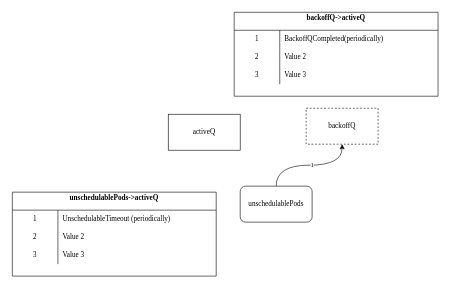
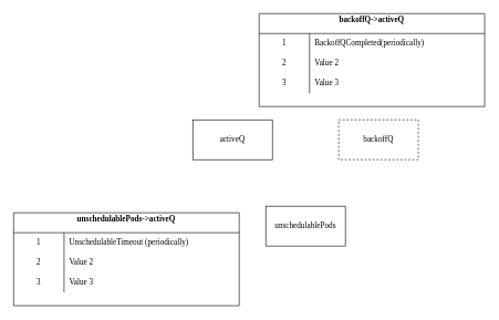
  <mxCell id="0" />
  <mxCell id="1" parent="0" />
- <mxCell id="2" value="&lt;span style=&quot;font-size: 12px&quot;&gt;activeQ&lt;/span&gt;" style="rounded=0;whiteSpace=wrap;html=1;fontFamily=Comic Sans MS;" vertex="1" parent="1"><mxGeometry x="280" y="190" width="120" height="60" as="geometry" /></mxCell>
+ <mxCell id="2" value="&lt;span style=&quot;font-size: 12px&quot;&gt;activeQ&lt;/span&gt;" style="rounded=0;whiteSpace=wrap;html=1;fontFamily=Comic Sans MS;" vertex="1" parent="1"><mxGeometry x="290" y="180" width="120" height="60" as="geometry" /></mxCell>
  <mxCell id="3" value="&lt;span style=&quot;font-size: 12px&quot;&gt;backoffQ&lt;/span&gt;" style="rounded=0;whiteSpace=wrap;html=1;fontFamily=Comic Sans MS;dashed=1;" vertex="1" parent="1"><mxGeometry x="510" y="180" width="120" height="60" as="geometry" /></mxCell>
- <mxCell id="4" style="edgeStyle=orthogonalEdgeStyle;rounded=0;orthogonalLoop=1;jettySize=auto;html=1;entryX=0.5;entryY=1;entryDx=0;entryDy=0;fontFamily=Comic Sans MS;curved=1;" edge="1" parent="1" source="6" target="3"><mxGeometry relative="1" as="geometry" /></mxCell>
- <mxCell id="5" value="1" style="edgeLabel;html=1;align=center;verticalAlign=middle;resizable=0;points=[];fontFamily=Comic Sans MS;" vertex="1" connectable="0" parent="4"><mxGeometry x="0.172" y="1" relative="1" as="geometry"><mxPoint x="-11" as="offset" /></mxGeometry></mxCell>
- <mxCell id="6" value="&lt;span style=&quot;font-size: 12px&quot;&gt;unschedulablePods&lt;/span&gt;" style="whiteSpace=wrap;html=1;fontFamily=Comic Sans MS;rounded=1;" vertex="1" parent="1"><mxGeometry x="400" y="310" width="120" height="60" as="geometry" /></mxCell>
+ <mxCell id="6" value="&lt;span style=&quot;font-size: 12px&quot;&gt;unschedulablePods&lt;/span&gt;" style="rounded=0;whiteSpace=wrap;html=1;fontFamily=Comic Sans MS;" vertex="1" parent="1"><mxGeometry x="400" y="310" width="120" height="60" as="geometry" /></mxCell>
  <mxCell id="7" value="unschedulablePods-&gt;activeQ&#10; " style="shape=table;startSize=30;container=1;collapsible=0;childLayout=tableLayout;fixedRows=1;rowLines=0;fontStyle=1;fontFamily=Comic Sans MS;" vertex="1" parent="1"><mxGeometry x="20" y="320" width="340" height="140" as="geometry" /></mxCell>
  <mxCell id="8" value="" style="shape=tableRow;horizontal=0;startSize=0;swimlaneHead=0;swimlaneBody=0;top=0;left=0;bottom=0;right=0;collapsible=0;dropTarget=0;fillColor=none;points=[[0,0.5],[1,0.5]];portConstraint=eastwest;fontFamily=Comic Sans MS;" vertex="1" parent="7"><mxGeometry y="30" width="340" height="30" as="geometry" /></mxCell>
  <mxCell id="9" value="1" style="shape=partialRectangle;html=1;whiteSpace=wrap;connectable=0;fillColor=none;top=0;left=0;bottom=0;right=0;overflow=hidden;pointerEvents=1;fontFamily=Comic Sans MS;" vertex="1" parent="8"><mxGeometry width="76" height="30" as="geometry"><mxRectangle width="76" height="30" as="alternateBounds" /></mxGeometry></mxCell>
  <mxCell id="10" value="UnschedulableTimeout (periodically)" style="shape=partialRectangle;html=1;whiteSpace=wrap;connectable=0;fillColor=none;top=0;left=0;bottom=0;right=0;align=left;spacingLeft=6;overflow=hidden;fontFamily=Comic Sans MS;" vertex="1" parent="8"><mxGeometry x="76" width="264" height="30" as="geometry"><mxRectangle width="264" height="30" as="alternateBounds" /></mxGeometry></mxCell>
  <mxCell id="11" value="" style="shape=tableRow;horizontal=0;startSize=0;swimlaneHead=0;swimlaneBody=0;top=0;left=0;bottom=0;right=0;collapsible=0;dropTarget=0;fillColor=none;points=[[0,0.5],[1,0.5]];portConstraint=eastwest;fontFamily=Comic Sans MS;" vertex="1" parent="7"><mxGeometry y="60" width="340" height="30" as="geometry" /></mxCell>
  <mxCell id="12" value="2" style="shape=partialRectangle;html=1;whiteSpace=wrap;connectable=0;fillColor=none;top=0;left=0;bottom=0;right=0;overflow=hidden;fontFamily=Comic Sans MS;" vertex="1" parent="11"><mxGeometry width="76" height="30" as="geometry"><mxRectangle width="76" height="30" as="alternateBounds" /></mxGeometry></mxCell>
  <mxCell id="13" value="Value 2" style="shape=partialRectangle;html=1;whiteSpace=wrap;connectable=0;fillColor=none;top=0;left=0;bottom=0;right=0;align=left;spacingLeft=6;overflow=hidden;fontFamily=Comic Sans MS;" vertex="1" parent="11"><mxGeometry x="76" width="264" height="30" as="geometry"><mxRectangle width="264" height="30" as="alternateBounds" /></mxGeometry></mxCell>
  <mxCell id="14" value="" style="shape=tableRow;horizontal=0;startSize=0;swimlaneHead=0;swimlaneBody=0;top=0;left=0;bottom=0;right=0;collapsible=0;dropTarget=0;fillColor=none;points=[[0,0.5],[1,0.5]];portConstraint=eastwest;fontFamily=Comic Sans MS;" vertex="1" parent="7"><mxGeometry y="90" width="340" height="30" as="geometry" /></mxCell>
  <mxCell id="15" value="3" style="shape=partialRectangle;html=1;whiteSpace=wrap;connectable=0;fillColor=none;top=0;left=0;bottom=0;right=0;overflow=hidden;fontFamily=Comic Sans MS;" vertex="1" parent="14"><mxGeometry width="76" height="30" as="geometry"><mxRectangle width="76" height="30" as="alternateBounds" /></mxGeometry></mxCell>
  <mxCell id="16" value="Value 3" style="shape=partialRectangle;html=1;whiteSpace=wrap;connectable=0;fillColor=none;top=0;left=0;bottom=0;right=0;align=left;spacingLeft=6;overflow=hidden;fontFamily=Comic Sans MS;" vertex="1" parent="14"><mxGeometry x="76" width="264" height="30" as="geometry"><mxRectangle width="264" height="30" as="alternateBounds" /></mxGeometry></mxCell>
  <mxCell id="17" value="backoffQ-&gt;activeQ&#10; " style="shape=table;startSize=30;container=1;collapsible=0;childLayout=tableLayout;fixedRows=1;rowLines=0;fontStyle=1;fontFamily=Comic Sans MS;" vertex="1" parent="1"><mxGeometry x="390" y="20" width="340" height="140" as="geometry" /></mxCell>
  <mxCell id="18" value="" style="shape=tableRow;horizontal=0;startSize=0;swimlaneHead=0;swimlaneBody=0;top=0;left=0;bottom=0;right=0;collapsible=0;dropTarget=0;fillColor=none;points=[[0,0.5],[1,0.5]];portConstraint=eastwest;fontFamily=Comic Sans MS;" vertex="1" parent="17"><mxGeometry y="30" width="340" height="30" as="geometry" /></mxCell>
  <mxCell id="19" value="1" style="shape=partialRectangle;html=1;whiteSpace=wrap;connectable=0;fillColor=none;top=0;left=0;bottom=0;right=0;overflow=hidden;pointerEvents=1;fontFamily=Comic Sans MS;" vertex="1" parent="18"><mxGeometry width="76" height="30" as="geometry"><mxRectangle width="76" height="30" as="alternateBounds" /></mxGeometry></mxCell>
  <mxCell id="20" value="BackoffQCompleted(periodically)" style="shape=partialRectangle;html=1;whiteSpace=wrap;connectable=0;fillColor=none;top=0;left=0;bottom=0;right=0;align=left;spacingLeft=6;overflow=hidden;fontFamily=Comic Sans MS;" vertex="1" parent="18"><mxGeometry x="76" width="264" height="30" as="geometry"><mxRectangle width="264" height="30" as="alternateBounds" /></mxGeometry></mxCell>
  <mxCell id="21" value="" style="shape=tableRow;horizontal=0;startSize=0;swimlaneHead=0;swimlaneBody=0;top=0;left=0;bottom=0;right=0;collapsible=0;dropTarget=0;fillColor=none;points=[[0,0.5],[1,0.5]];portConstraint=eastwest;fontFamily=Comic Sans MS;" vertex="1" parent="17"><mxGeometry y="60" width="340" height="30" as="geometry" /></mxCell>
  <mxCell id="22" value="2" style="shape=partialRectangle;html=1;whiteSpace=wrap;connectable=0;fillColor=none;top=0;left=0;bottom=0;right=0;overflow=hidden;fontFamily=Comic Sans MS;" vertex="1" parent="21"><mxGeometry width="76" height="30" as="geometry"><mxRectangle width="76" height="30" as="alternateBounds" /></mxGeometry></mxCell>
  <mxCell id="23" value="Value 2" style="shape=partialRectangle;html=1;whiteSpace=wrap;connectable=0;fillColor=none;top=0;left=0;bottom=0;right=0;align=left;spacingLeft=6;overflow=hidden;fontFamily=Comic Sans MS;" vertex="1" parent="21"><mxGeometry x="76" width="264" height="30" as="geometry"><mxRectangle width="264" height="30" as="alternateBounds" /></mxGeometry></mxCell>
  <mxCell id="24" value="" style="shape=tableRow;horizontal=0;startSize=0;swimlaneHead=0;swimlaneBody=0;top=0;left=0;bottom=0;right=0;collapsible=0;dropTarget=0;fillColor=none;points=[[0,0.5],[1,0.5]];portConstraint=eastwest;fontFamily=Comic Sans MS;" vertex="1" parent="17"><mxGeometry y="90" width="340" height="30" as="geometry" /></mxCell>
  <mxCell id="25" value="3" style="shape=partialRectangle;html=1;whiteSpace=wrap;connectable=0;fillColor=none;top=0;left=0;bottom=0;right=0;overflow=hidden;fontFamily=Comic Sans MS;" vertex="1" parent="24"><mxGeometry width="76" height="30" as="geometry"><mxRectangle width="76" height="30" as="alternateBounds" /></mxGeometry></mxCell>
  <mxCell id="26" value="Value 3" style="shape=partialRectangle;html=1;whiteSpace=wrap;connectable=0;fillColor=none;top=0;left=0;bottom=0;right=0;align=left;spacingLeft=6;overflow=hidden;fontFamily=Comic Sans MS;" vertex="1" parent="24"><mxGeometry x="76" width="264" height="30" as="geometry"><mxRectangle width="264" height="30" as="alternateBounds" /></mxGeometry></mxCell>
